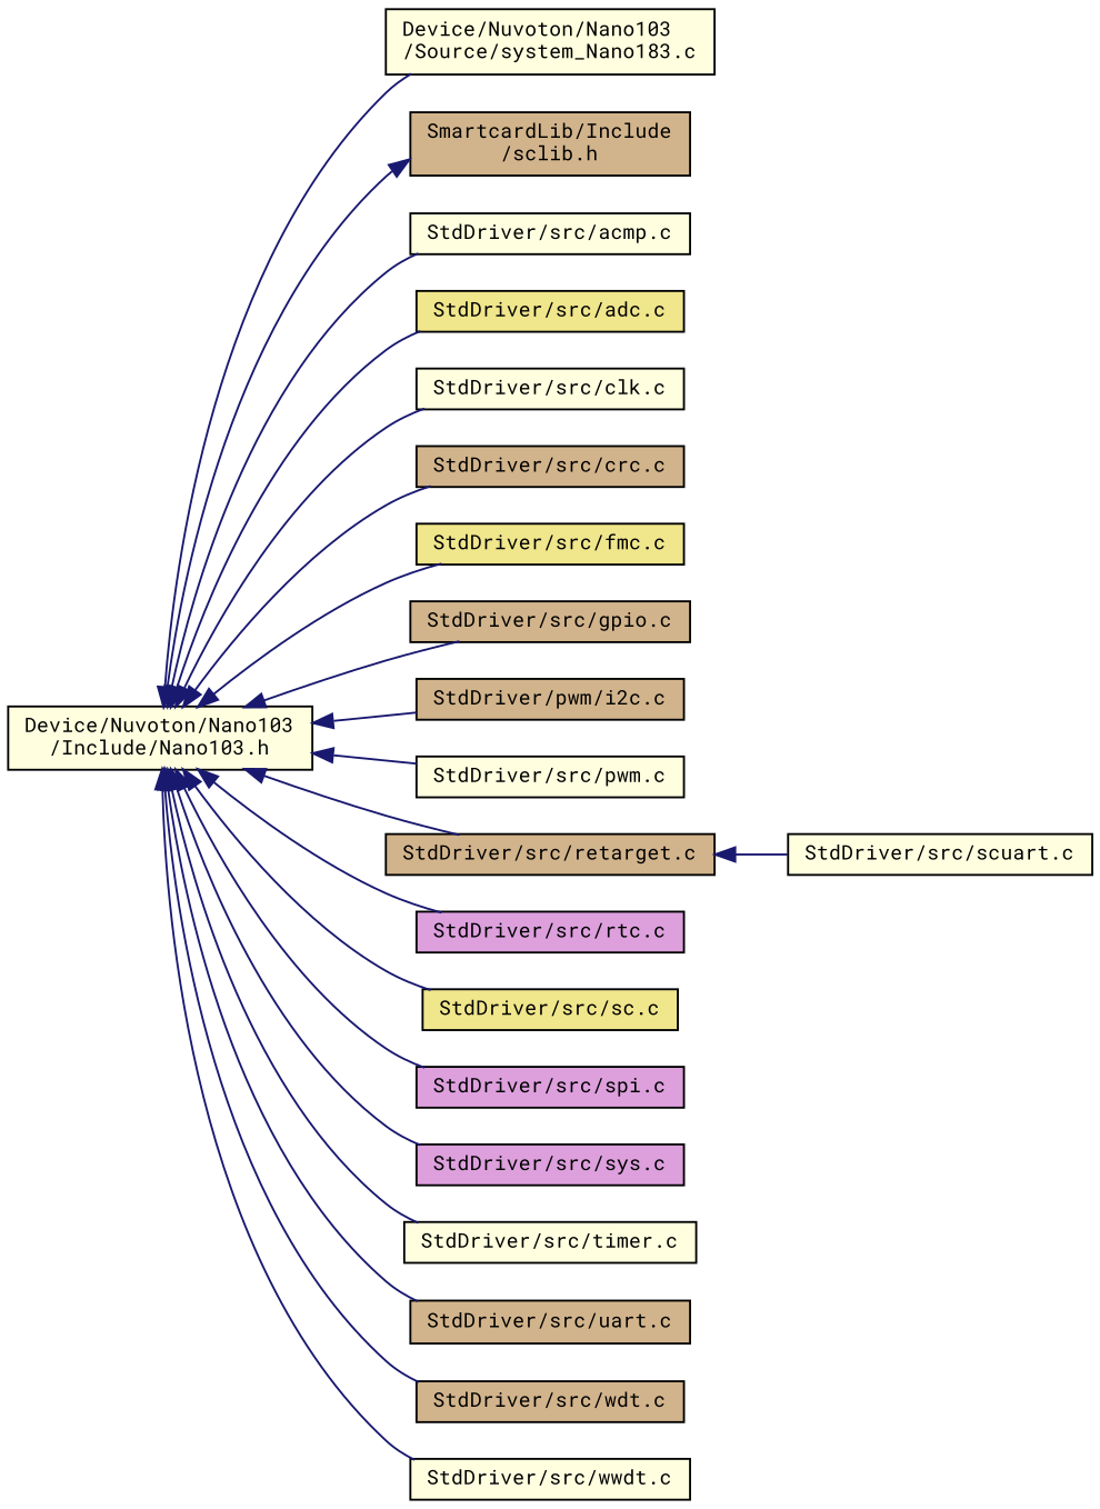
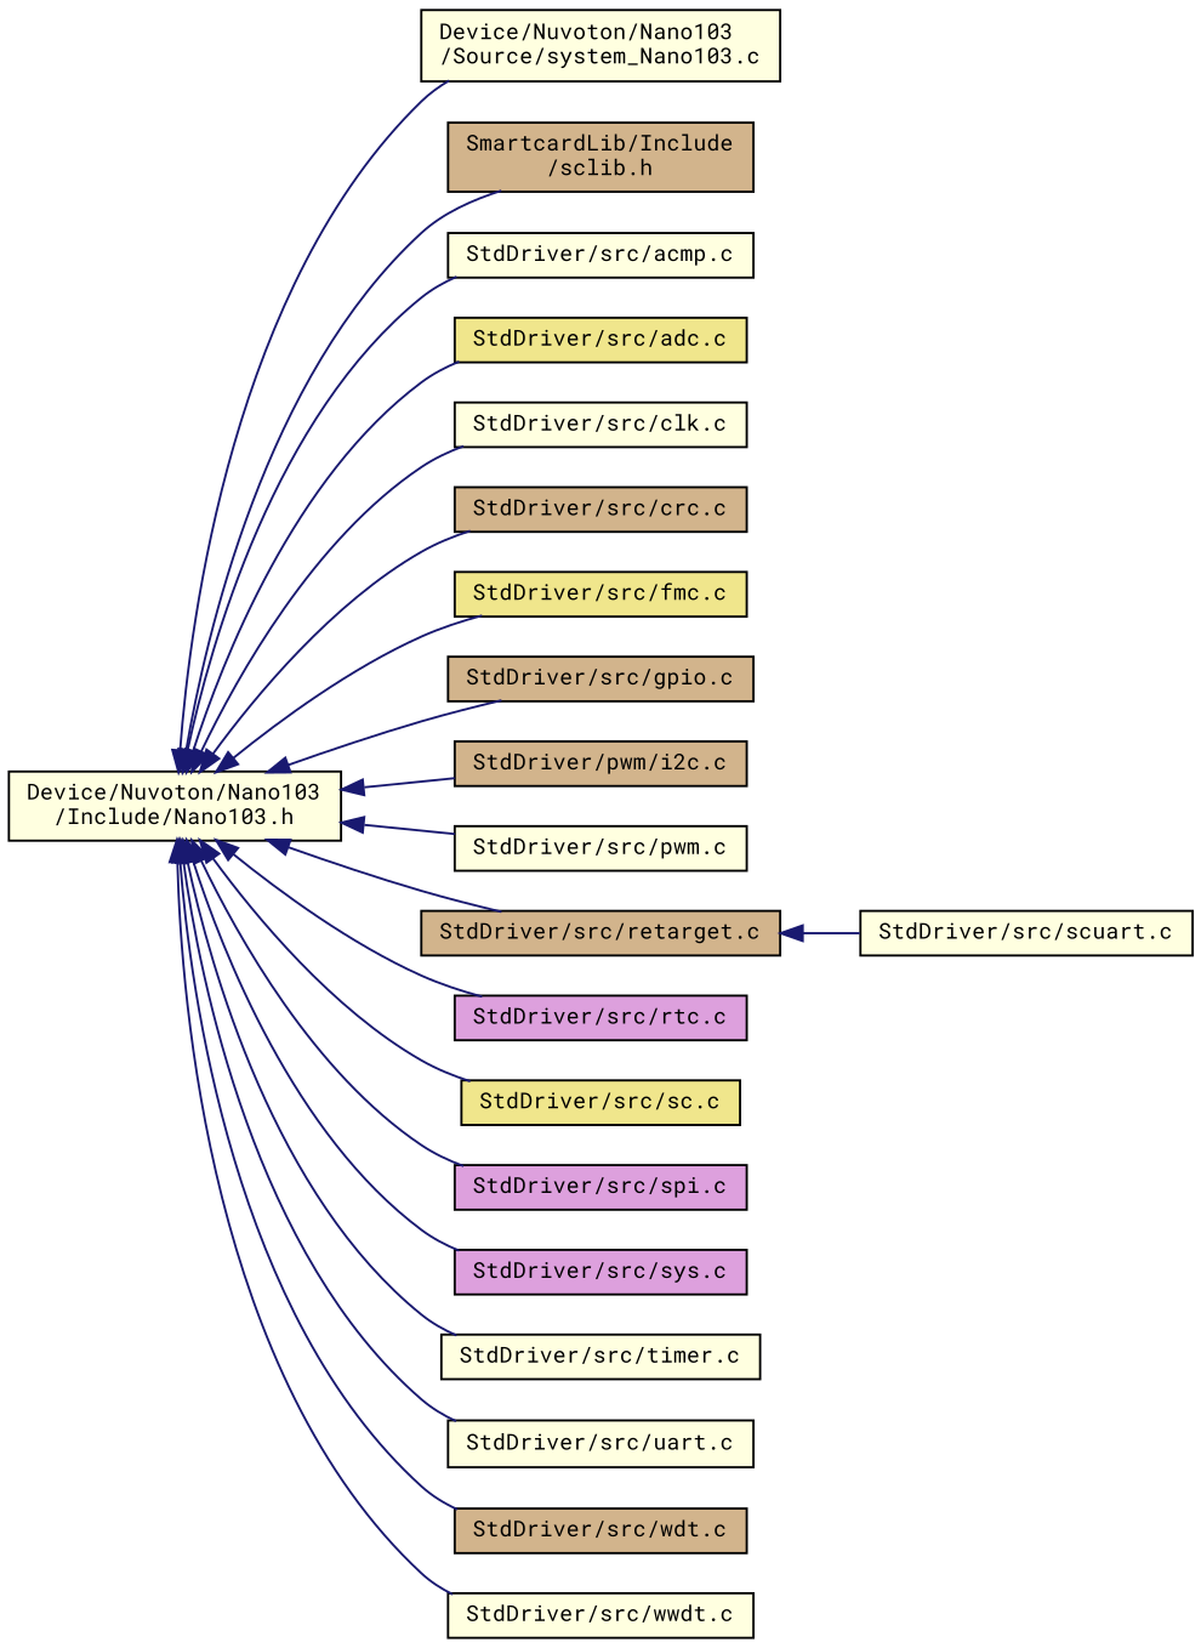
  digraph {
    fontname="Roboto Mono"
    rankdir=LR
    node [color=black fillcolor=lightyellow fontname="Roboto Mono" fontsize=10 shape=record style=filled]
    edge [color=midnightblue dir=back fontname="Roboto Mono" fontsize=10 labelfontname=Helvetica labelfontsize=10 style=solid]
    n1 [fontcolor=black height=0.2 label="Device/Nuvoton/Nano103\l/Include/Nano103.h" width=0.4]
-   n2 [height=0.2 label="Device/Nuvoton/Nano103\l/Source/system_Nano183.c" width=0.4]
+   n2 [height=0.2 label="Device/Nuvoton/Nano103\l/Source/system_Nano103.c" width=0.4]
    n3 [fillcolor=tan height=0.2 label="SmartcardLib/Include\l/sclib.h" width=0.4]
    n4 [height=0.2 label="StdDriver/src/acmp.c" width=0.4]
    n5 [fillcolor=khaki height=0.2 label="StdDriver/src/adc.c" width=0.4]
    n6 [height=0.2 label="StdDriver/src/clk.c" width=0.4]
    n7 [fillcolor=tan height=0.2 label="StdDriver/src/crc.c" width=0.4]
    n8 [fillcolor=khaki height=0.2 label="StdDriver/src/fmc.c" width=0.4]
    n9 [fillcolor=tan height=0.2 label="StdDriver/src/gpio.c" width=0.4]
    n10 [fillcolor=tan height=0.2 label="StdDriver/pwm/i2c.c" width=0.4]
    n11 [height=0.2 label="StdDriver/src/pwm.c" width=0.4]
    n12 [fillcolor=tan height=0.2 label="StdDriver/src/retarget.c" width=0.4]
    n13 [fillcolor=plum height=0.2 label="StdDriver/src/rtc.c" width=0.4]
    n14 [fillcolor=khaki height=0.2 label="StdDriver/src/sc.c" width=0.4]
    n15 [fillcolor=plum height=0.2 label="StdDriver/src/spi.c" width=0.4]
    n16 [fillcolor=plum height=0.2 label="StdDriver/src/sys.c" width=0.4]
    n17 [height=0.2 label="StdDriver/src/timer.c" width=0.4]
-   n18 [fillcolor=tan height=0.2 label="StdDriver/src/uart.c" width=0.4]
+   n18 [height=0.2 label="StdDriver/src/uart.c" width=0.4]
    n19 [fillcolor=tan height=0.2 label="StdDriver/src/wdt.c" width=0.4]
    n20 [height=0.2 label="StdDriver/src/wwdt.c" width=0.4]
    n21 [height=0.2 label="StdDriver/src/scuart.c" width=0.4]
    n1 -> n2
-   n3 -> n1
+   n1 -> n3
    n1 -> n4
    n1 -> n5
    n1 -> n6
    n1 -> n7
    n1 -> n8
    n1 -> n9
    n1 -> n10
    n1 -> n11
    n1 -> n12
    n1 -> n13
    n1 -> n14
    n1 -> n15
    n1 -> n16
    n1 -> n17
    n1 -> n18
    n1 -> n19
    n1 -> n20
    n12 -> n21
  }
